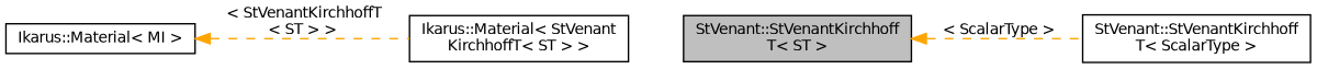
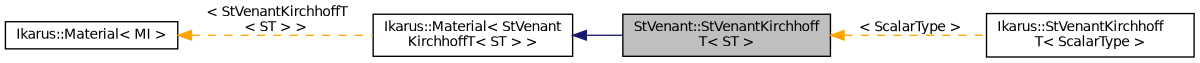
  digraph {
    rankdir=LR
    node [color=black fillcolor=white fontname=Helvetica fontsize=10 shape=record style=filled]
    edge [color=orange dir=back fontname=Helvetica fontsize=10 labelfontname=Helvetica labelfontsize=10 style=dashed]
    n1 [fillcolor=grey75 fontcolor=black height=0.2 label="StVenant::StVenantKirchhoff\lT\< ST \>" width=0.4]
-   n2 [height=0.2 label="StVenant::StVenantKirchhoff\lT\< ScalarType \>" width=0.4]
+   n2 [height=0.2 label="Ikarus::StVenantKirchhoff\lT\< ScalarType \>" width=0.4]
    n3 [height=0.2 label="Ikarus::Material\< StVenant\lKirchhoffT\< ST \> \>" width=0.4]
    n4 [height=0.2 label="Ikarus::Material\< MI \>" width=0.4]
    n1 -> n2 [label=" \< ScalarType \>"]
+   n3 -> n1 [color=midnightblue style=solid]
    n4 -> n3 [label=" \< StVenantKirchhoffT\l\< ST \> \>"]
  }
